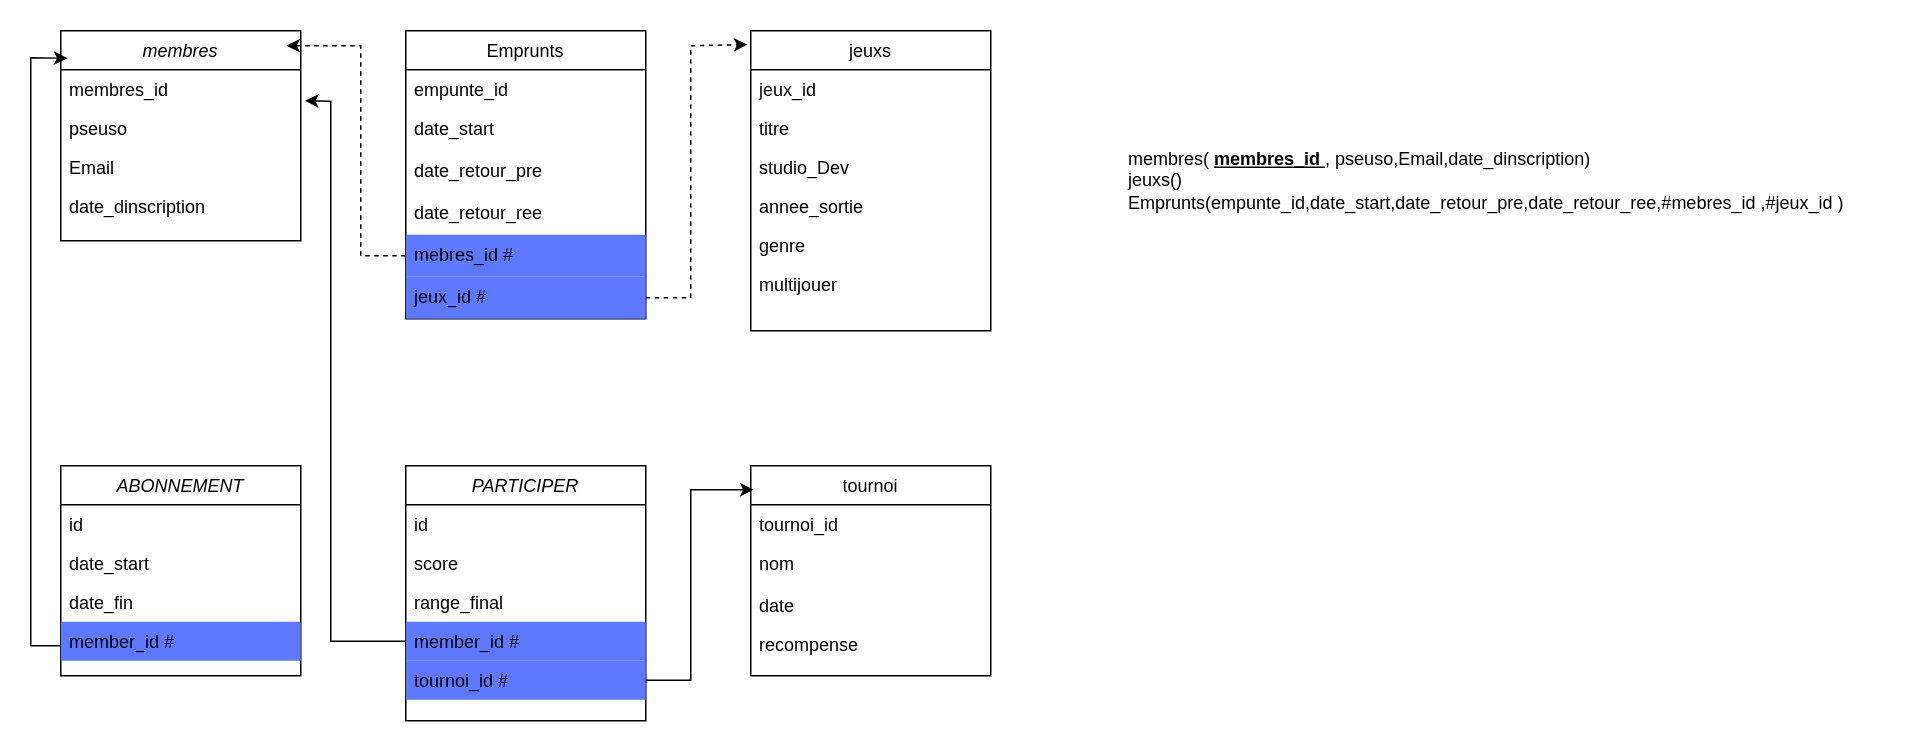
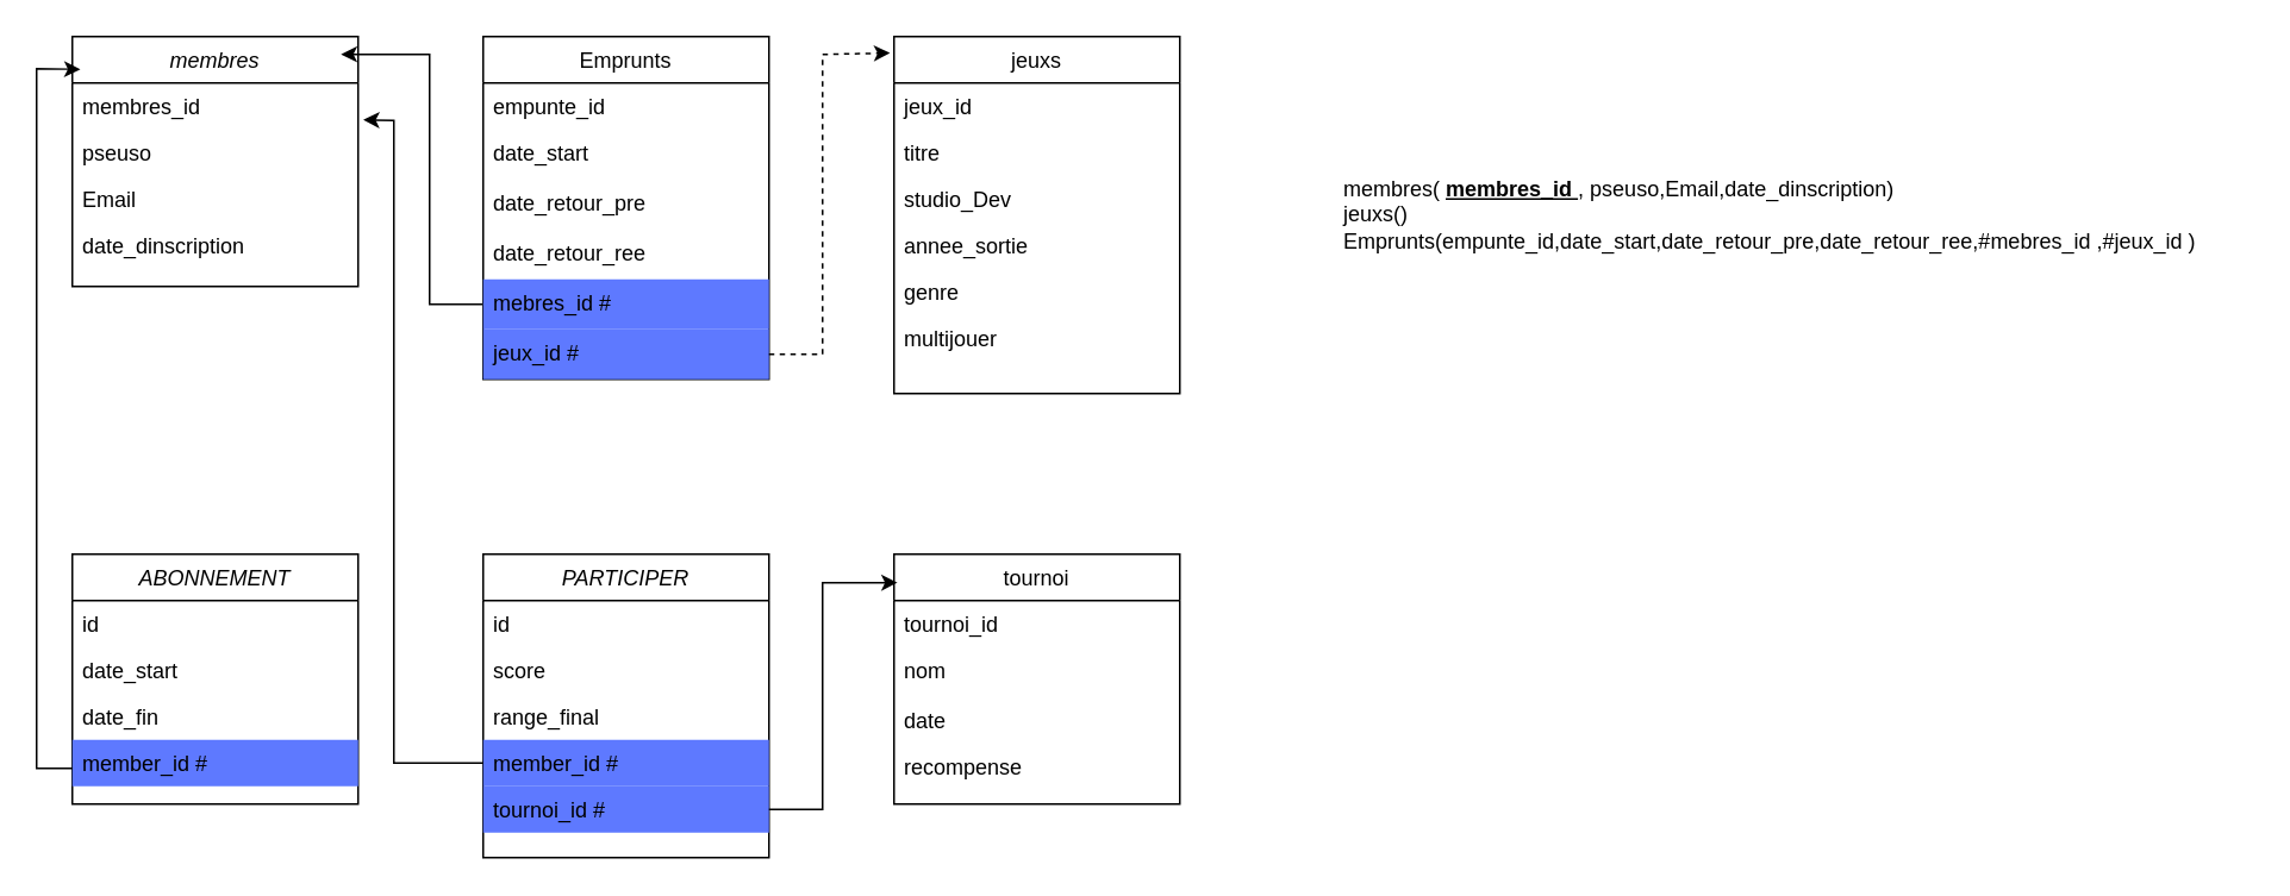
  <mxCell id="0" />
  <mxCell id="1" parent="0" />
  <mxCell id="2" value="membres" style="swimlane;fontStyle=2;align=center;verticalAlign=top;childLayout=stackLayout;horizontal=1;startSize=26;horizontalStack=0;resizeParent=1;resizeLast=0;collapsible=1;marginBottom=0;rounded=0;shadow=0;strokeWidth=1;" parent="1" vertex="1"><mxGeometry x="40" y="20" width="160" height="140" as="geometry"><mxRectangle x="230" y="140" width="160" height="26" as="alternateBounds" /></mxGeometry></mxCell>
  <mxCell id="3" value="membres_id " style="text;align=left;verticalAlign=top;spacingLeft=4;spacingRight=4;overflow=hidden;rotatable=0;points=[[0,0.5],[1,0.5]];portConstraint=eastwest;" parent="2" vertex="1"><mxGeometry y="26" width="160" height="26" as="geometry" /></mxCell>
  <mxCell id="4" value="pseuso" style="text;align=left;verticalAlign=top;spacingLeft=4;spacingRight=4;overflow=hidden;rotatable=0;points=[[0,0.5],[1,0.5]];portConstraint=eastwest;rounded=0;shadow=0;html=0;" parent="2" vertex="1"><mxGeometry y="52" width="160" height="26" as="geometry" /></mxCell>
  <mxCell id="5" value="Email" style="text;align=left;verticalAlign=top;spacingLeft=4;spacingRight=4;overflow=hidden;rotatable=0;points=[[0,0.5],[1,0.5]];portConstraint=eastwest;rounded=0;shadow=0;html=0;" parent="2" vertex="1"><mxGeometry y="78" width="160" height="26" as="geometry" /></mxCell>
  <mxCell id="6" value="date_dinscription" style="text;align=left;verticalAlign=top;spacingLeft=4;spacingRight=4;overflow=hidden;rotatable=0;points=[[0,0.5],[1,0.5]];portConstraint=eastwest;rounded=0;shadow=0;html=0;" vertex="1" parent="2"><mxGeometry y="104" width="160" height="24" as="geometry" /></mxCell>
  <mxCell id="7" value="tournoi" style="swimlane;fontStyle=0;align=center;verticalAlign=top;childLayout=stackLayout;horizontal=1;startSize=26;horizontalStack=0;resizeParent=1;resizeLast=0;collapsible=1;marginBottom=0;rounded=0;shadow=0;strokeWidth=1;" parent="1" vertex="1"><mxGeometry x="500" y="310" width="160" height="140" as="geometry"><mxRectangle x="120" y="360" width="160" height="26" as="alternateBounds" /></mxGeometry></mxCell>
  <mxCell id="8" value="tournoi_id" style="text;align=left;verticalAlign=top;spacingLeft=4;spacingRight=4;overflow=hidden;rotatable=0;points=[[0,0.5],[1,0.5]];portConstraint=eastwest;" parent="7" vertex="1"><mxGeometry y="26" width="160" height="26" as="geometry" /></mxCell>
  <mxCell id="9" value="nom" style="text;align=left;verticalAlign=top;spacingLeft=4;spacingRight=4;overflow=hidden;rotatable=0;points=[[0,0.5],[1,0.5]];portConstraint=eastwest;rounded=0;shadow=0;html=0;" parent="7" vertex="1"><mxGeometry y="52" width="160" height="28" as="geometry" /></mxCell>
  <mxCell id="10" value="date" style="text;align=left;verticalAlign=top;spacingLeft=4;spacingRight=4;overflow=hidden;rotatable=0;points=[[0,0.5],[1,0.5]];portConstraint=eastwest;fontStyle=0;strokeColor=none;" parent="7" vertex="1"><mxGeometry y="80" width="160" height="26" as="geometry" /></mxCell>
  <mxCell id="11" value="recompense" style="text;align=left;verticalAlign=top;spacingLeft=4;spacingRight=4;overflow=hidden;rotatable=0;points=[[0,0.5],[1,0.5]];portConstraint=eastwest;" parent="7" vertex="1"><mxGeometry y="106" width="160" height="26" as="geometry" /></mxCell>
  <mxCell id="12" value="jeuxs" style="swimlane;fontStyle=0;align=center;verticalAlign=top;childLayout=stackLayout;horizontal=1;startSize=26;horizontalStack=0;resizeParent=1;resizeLast=0;collapsible=1;marginBottom=0;rounded=0;shadow=0;strokeWidth=1;" parent="1" vertex="1"><mxGeometry x="500" y="20" width="160" height="200" as="geometry"><mxRectangle x="550" y="140" width="160" height="26" as="alternateBounds" /></mxGeometry></mxCell>
  <mxCell id="13" value="jeux_id" style="text;align=left;verticalAlign=top;spacingLeft=4;spacingRight=4;overflow=hidden;rotatable=0;points=[[0,0.5],[1,0.5]];portConstraint=eastwest;" parent="12" vertex="1"><mxGeometry y="26" width="160" height="26" as="geometry" /></mxCell>
  <mxCell id="14" value="titre" style="text;align=left;verticalAlign=top;spacingLeft=4;spacingRight=4;overflow=hidden;rotatable=0;points=[[0,0.5],[1,0.5]];portConstraint=eastwest;rounded=0;shadow=0;html=0;" parent="12" vertex="1"><mxGeometry y="52" width="160" height="26" as="geometry" /></mxCell>
  <mxCell id="15" value="studio_Dev" style="text;align=left;verticalAlign=top;spacingLeft=4;spacingRight=4;overflow=hidden;rotatable=0;points=[[0,0.5],[1,0.5]];portConstraint=eastwest;rounded=0;shadow=0;html=0;" parent="12" vertex="1"><mxGeometry y="78" width="160" height="26" as="geometry" /></mxCell>
  <mxCell id="16" value="annee_sortie" style="text;align=left;verticalAlign=top;spacingLeft=4;spacingRight=4;overflow=hidden;rotatable=0;points=[[0,0.5],[1,0.5]];portConstraint=eastwest;rounded=0;shadow=0;html=0;" vertex="1" parent="12"><mxGeometry y="104" width="160" height="26" as="geometry" /></mxCell>
  <mxCell id="17" value="genre" style="text;align=left;verticalAlign=top;spacingLeft=4;spacingRight=4;overflow=hidden;rotatable=0;points=[[0,0.5],[1,0.5]];portConstraint=eastwest;rounded=0;shadow=0;html=0;" parent="12" vertex="1"><mxGeometry y="130" width="160" height="26" as="geometry" /></mxCell>
  <mxCell id="18" value="multijouer" style="text;align=left;verticalAlign=top;spacingLeft=4;spacingRight=4;overflow=hidden;rotatable=0;points=[[0,0.5],[1,0.5]];portConstraint=eastwest;rounded=0;shadow=0;html=0;" vertex="1" parent="12"><mxGeometry y="156" width="160" height="26" as="geometry" /></mxCell>
- <mxCell id="19" value="" style="edgeStyle=none;rounded=0;orthogonalLoop=1;jettySize=auto;html=1;exitX=0;exitY=0.5;exitDx=0;exitDy=0;entryX=0.94;entryY=0.071;entryDx=0;entryDy=0;entryPerimeter=0;dashed=1;" edge="1" parent="1" source="25" target="2"><mxGeometry relative="1" as="geometry"><mxPoint x="210" y="30" as="targetPoint" /><Array as="points"><mxPoint x="240" y="170" /><mxPoint x="240" y="30" /></Array></mxGeometry></mxCell>
+ <mxCell id="19" value="" style="edgeStyle=none;rounded=0;orthogonalLoop=1;jettySize=auto;html=1;exitX=0;exitY=0.5;exitDx=0;exitDy=0;entryX=0.94;entryY=0.071;entryDx=0;entryDy=0;entryPerimeter=0;" edge="1" parent="1" source="25" target="2"><mxGeometry relative="1" as="geometry"><mxPoint x="210" y="30" as="targetPoint" /><Array as="points"><mxPoint x="240" y="170" /><mxPoint x="240" y="30" /></Array></mxGeometry></mxCell>
  <mxCell id="20" value="Emprunts" style="swimlane;fontStyle=0;align=center;verticalAlign=top;childLayout=stackLayout;horizontal=1;startSize=26;horizontalStack=0;resizeParent=1;resizeLast=0;collapsible=1;marginBottom=0;rounded=0;shadow=0;strokeWidth=1;" vertex="1" parent="1"><mxGeometry x="270" y="20" width="160" height="192" as="geometry"><mxRectangle x="480" y="320" width="160" height="26" as="alternateBounds" /></mxGeometry></mxCell>
  <mxCell id="21" value="empunte_id" style="text;align=left;verticalAlign=top;spacingLeft=4;spacingRight=4;overflow=hidden;rotatable=0;points=[[0,0.5],[1,0.5]];portConstraint=eastwest;" vertex="1" parent="20"><mxGeometry y="26" width="160" height="26" as="geometry" /></mxCell>
  <mxCell id="22" value="date_start" style="text;align=left;verticalAlign=top;spacingLeft=4;spacingRight=4;overflow=hidden;rotatable=0;points=[[0,0.5],[1,0.5]];portConstraint=eastwest;rounded=0;shadow=0;html=0;" vertex="1" parent="20"><mxGeometry y="52" width="160" height="28" as="geometry" /></mxCell>
  <mxCell id="23" value="date_retour_pre" style="text;align=left;verticalAlign=top;spacingLeft=4;spacingRight=4;overflow=hidden;rotatable=0;points=[[0,0.5],[1,0.5]];portConstraint=eastwest;rounded=0;shadow=0;html=0;" vertex="1" parent="20"><mxGeometry y="80" width="160" height="28" as="geometry" /></mxCell>
  <mxCell id="24" value="date_retour_ree" style="text;align=left;verticalAlign=top;spacingLeft=4;spacingRight=4;overflow=hidden;rotatable=0;points=[[0,0.5],[1,0.5]];portConstraint=eastwest;rounded=0;shadow=0;html=0;" vertex="1" parent="20"><mxGeometry y="108" width="160" height="28" as="geometry" /></mxCell>
  <mxCell id="25" value="mebres_id #" style="text;align=left;verticalAlign=top;spacingLeft=4;spacingRight=4;overflow=hidden;rotatable=0;points=[[0,0.5],[1,0.5]];portConstraint=eastwest;rounded=0;shadow=0;html=0;fillColor=#5E79FF;" vertex="1" parent="20"><mxGeometry y="136" width="160" height="28" as="geometry" /></mxCell>
  <mxCell id="26" value="jeux_id #" style="text;align=left;verticalAlign=top;spacingLeft=4;spacingRight=4;overflow=hidden;rotatable=0;points=[[0,0.5],[1,0.5]];portConstraint=eastwest;rounded=0;shadow=0;html=0;fillColor=#5E79FF;" vertex="1" parent="20"><mxGeometry y="164" width="160" height="28" as="geometry" /></mxCell>
  <mxCell id="27" value="ABONNEMENT" style="swimlane;fontStyle=2;align=center;verticalAlign=top;childLayout=stackLayout;horizontal=1;startSize=26;horizontalStack=0;resizeParent=1;resizeLast=0;collapsible=1;marginBottom=0;rounded=0;shadow=0;strokeWidth=1;" vertex="1" parent="1"><mxGeometry x="40" y="310" width="160" height="140" as="geometry"><mxRectangle x="230" y="140" width="160" height="26" as="alternateBounds" /></mxGeometry></mxCell>
  <mxCell id="28" value="id&#10;" style="text;align=left;verticalAlign=top;spacingLeft=4;spacingRight=4;overflow=hidden;rotatable=0;points=[[0,0.5],[1,0.5]];portConstraint=eastwest;" vertex="1" parent="27"><mxGeometry y="26" width="160" height="26" as="geometry" /></mxCell>
  <mxCell id="29" value="date_start" style="text;align=left;verticalAlign=top;spacingLeft=4;spacingRight=4;overflow=hidden;rotatable=0;points=[[0,0.5],[1,0.5]];portConstraint=eastwest;rounded=0;shadow=0;html=0;" vertex="1" parent="27"><mxGeometry y="52" width="160" height="26" as="geometry" /></mxCell>
  <mxCell id="30" value="date_fin" style="text;align=left;verticalAlign=top;spacingLeft=4;spacingRight=4;overflow=hidden;rotatable=0;points=[[0,0.5],[1,0.5]];portConstraint=eastwest;rounded=0;shadow=0;html=0;" vertex="1" parent="27"><mxGeometry y="78" width="160" height="26" as="geometry" /></mxCell>
  <mxCell id="31" value="member_id #" style="text;align=left;verticalAlign=top;spacingLeft=4;spacingRight=4;overflow=hidden;rotatable=0;points=[[0,0.5],[1,0.5]];portConstraint=eastwest;rounded=0;shadow=0;html=0;fillColor=#5E79FF;" vertex="1" parent="27"><mxGeometry y="104" width="160" height="26" as="geometry" /></mxCell>
  <mxCell id="32" value="PARTICIPER" style="swimlane;fontStyle=2;align=center;verticalAlign=top;childLayout=stackLayout;horizontal=1;startSize=26;horizontalStack=0;resizeParent=1;resizeLast=0;collapsible=1;marginBottom=0;rounded=0;shadow=0;strokeWidth=1;" vertex="1" parent="1"><mxGeometry x="270" y="310" width="160" height="170" as="geometry"><mxRectangle x="230" y="140" width="160" height="26" as="alternateBounds" /></mxGeometry></mxCell>
  <mxCell id="33" value="id&#10;" style="text;align=left;verticalAlign=top;spacingLeft=4;spacingRight=4;overflow=hidden;rotatable=0;points=[[0,0.5],[1,0.5]];portConstraint=eastwest;" vertex="1" parent="32"><mxGeometry y="26" width="160" height="26" as="geometry" /></mxCell>
  <mxCell id="34" value="score " style="text;align=left;verticalAlign=top;spacingLeft=4;spacingRight=4;overflow=hidden;rotatable=0;points=[[0,0.5],[1,0.5]];portConstraint=eastwest;rounded=0;shadow=0;html=0;" vertex="1" parent="32"><mxGeometry y="52" width="160" height="26" as="geometry" /></mxCell>
  <mxCell id="35" value="range_final" style="text;align=left;verticalAlign=top;spacingLeft=4;spacingRight=4;overflow=hidden;rotatable=0;points=[[0,0.5],[1,0.5]];portConstraint=eastwest;rounded=0;shadow=0;html=0;" vertex="1" parent="32"><mxGeometry y="78" width="160" height="26" as="geometry" /></mxCell>
  <mxCell id="36" value="member_id #" style="text;align=left;verticalAlign=top;spacingLeft=4;spacingRight=4;overflow=hidden;rotatable=0;points=[[0,0.5],[1,0.5]];portConstraint=eastwest;rounded=0;shadow=0;html=0;fillColor=#5E79FF;" vertex="1" parent="32"><mxGeometry y="104" width="160" height="26" as="geometry" /></mxCell>
  <mxCell id="37" value="tournoi_id #" style="text;align=left;verticalAlign=top;spacingLeft=4;spacingRight=4;overflow=hidden;rotatable=0;points=[[0,0.5],[1,0.5]];portConstraint=eastwest;rounded=0;shadow=0;html=0;fillColor=#5E79FF;" vertex="1" parent="32"><mxGeometry y="130" width="160" height="26" as="geometry" /></mxCell>
  <mxCell id="38" style="edgeStyle=none;rounded=0;orthogonalLoop=1;jettySize=auto;html=1;entryX=0.012;entryY=0.114;entryDx=0;entryDy=0;entryPerimeter=0;exitX=1;exitY=0.5;exitDx=0;exitDy=0;" edge="1" parent="1" source="37" target="7"><mxGeometry relative="1" as="geometry"><mxPoint x="460" y="430" as="sourcePoint" /><Array as="points"><mxPoint x="460" y="453" /><mxPoint x="460" y="326" /></Array></mxGeometry></mxCell>
  <mxCell id="39" value="" style="edgeStyle=none;rounded=0;orthogonalLoop=1;jettySize=auto;html=1;exitX=0;exitY=0.5;exitDx=0;exitDy=0;entryX=1.018;entryY=-0.205;entryDx=0;entryDy=0;entryPerimeter=0;" edge="1" parent="1" source="36" target="4"><mxGeometry relative="1" as="geometry"><mxPoint x="220" y="30" as="targetPoint" /><Array as="points"><mxPoint x="220" y="427" /><mxPoint x="220" y="240" /><mxPoint x="220" y="190" /><mxPoint x="220" y="130" /><mxPoint x="220" y="67" /></Array></mxGeometry></mxCell>
  <mxCell id="40" value="" style="edgeStyle=none;rounded=0;orthogonalLoop=1;jettySize=auto;html=1;entryX=-0.014;entryY=0.046;entryDx=0;entryDy=0;entryPerimeter=0;exitX=1;exitY=0.5;exitDx=0;exitDy=0;dashed=1;" edge="1" parent="1" source="26" target="12"><mxGeometry relative="1" as="geometry"><Array as="points"><mxPoint x="460" y="198" /><mxPoint x="460" y="30" /></Array></mxGeometry></mxCell>
  <mxCell id="41" value="" style="edgeStyle=none;rounded=0;orthogonalLoop=1;jettySize=auto;html=1;entryX=0.028;entryY=0.131;entryDx=0;entryDy=0;entryPerimeter=0;" edge="1" parent="1" target="2"><mxGeometry relative="1" as="geometry"><mxPoint x="40" y="430" as="sourcePoint" /><mxPoint x="20" y="20" as="targetPoint" /><Array as="points"><mxPoint x="20" y="430" /><mxPoint x="20" y="38" /></Array></mxGeometry></mxCell>
  <mxCell id="42" value="membres( &lt;u&gt;&lt;b&gt;membres_id &lt;/b&gt;&lt;/u&gt;,&amp;nbsp;&lt;span style=&quot;text-wrap-mode: nowrap;&quot;&gt;pseuso,&lt;/span&gt;&lt;span style=&quot;text-wrap-mode: nowrap;&quot;&gt;Email,&lt;/span&gt;&lt;span style=&quot;text-wrap-mode: nowrap;&quot;&gt;date_dinscription&lt;/span&gt;)&lt;div&gt;&lt;span style=&quot;text-align: center; text-wrap-mode: nowrap;&quot;&gt;jeuxs()&lt;/span&gt;&lt;br&gt;&lt;div&gt;&lt;div&gt;Emprunts(&lt;span style=&quot;text-wrap-mode: nowrap; background-color: initial;&quot;&gt;empunte_id,&lt;/span&gt;&lt;span style=&quot;text-wrap-mode: nowrap; background-color: initial;&quot;&gt;date_start,&lt;/span&gt;&lt;span style=&quot;text-wrap-mode: nowrap; background-color: initial;&quot;&gt;date_retour_pre,&lt;/span&gt;&lt;span style=&quot;text-wrap-mode: nowrap; background-color: initial;&quot;&gt;date_retour_ree,#&lt;/span&gt;&lt;span style=&quot;text-wrap-mode: nowrap; background-color: initial;&quot;&gt;mebres_id ,#&lt;/span&gt;&lt;span style=&quot;text-wrap-mode: nowrap; background-color: initial;&quot;&gt;jeux_id &lt;/span&gt;&lt;span style=&quot;background-color: initial;&quot;&gt;)&lt;/span&gt;&lt;/div&gt;&lt;/div&gt;&lt;/div&gt;" style="text;strokeColor=none;align=left;fillColor=none;html=1;verticalAlign=middle;whiteSpace=wrap;rounded=0;" vertex="1" parent="1"><mxGeometry x="750" y="20" width="510" height="200" as="geometry" /></mxCell>
